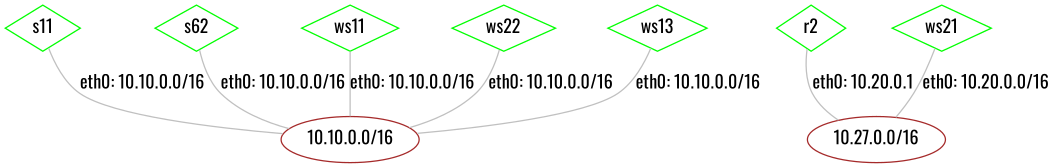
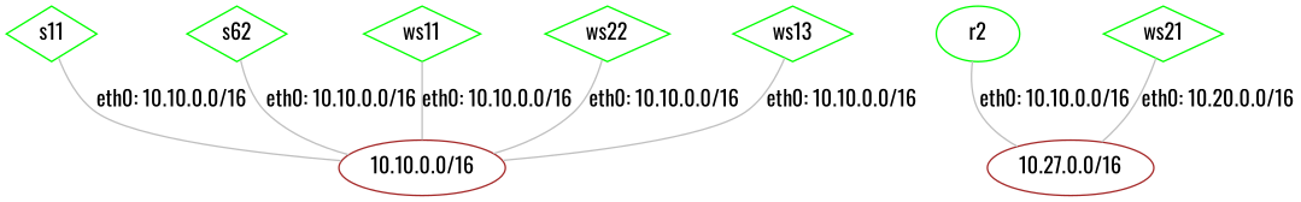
  graph {
    fontname=Oswald
    node [color=green fontname=Oswald shape=diamond]
    edge [color=gray fontname=Oswald]
    n1 [color=brown label="10.10.0.0/16" shape=ellipse]
    n2 [color=brown label="10.27.0.0/16" shape=ellipse]
-   r2
+   r2 [shape=ellipse]
    s11
    n5 [label=s62]
    ws11
    n7 [label=ws22]
    ws13
    ws21
-   r2 -- n2 [label="eth0: 10.20.0.1"]
+   r2 -- n2 [label="eth0: 10.10.0.0/16"]
    s11 -- n1 [label="eth0: 10.10.0.0/16"]
    n5 -- n1 [label="eth0: 10.10.0.0/16"]
    ws11 -- n1 [label="eth0: 10.10.0.0/16"]
    n7 -- n1 [label="eth0: 10.10.0.0/16"]
    ws13 -- n1 [label="eth0: 10.10.0.0/16"]
    ws21 -- n2 [label="eth0: 10.20.0.0/16"]
  }
